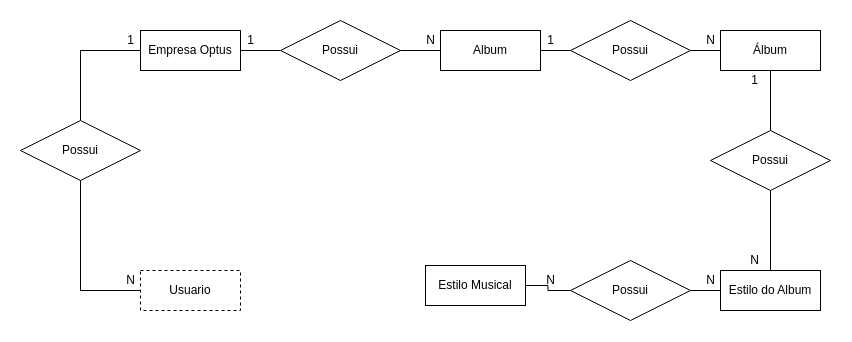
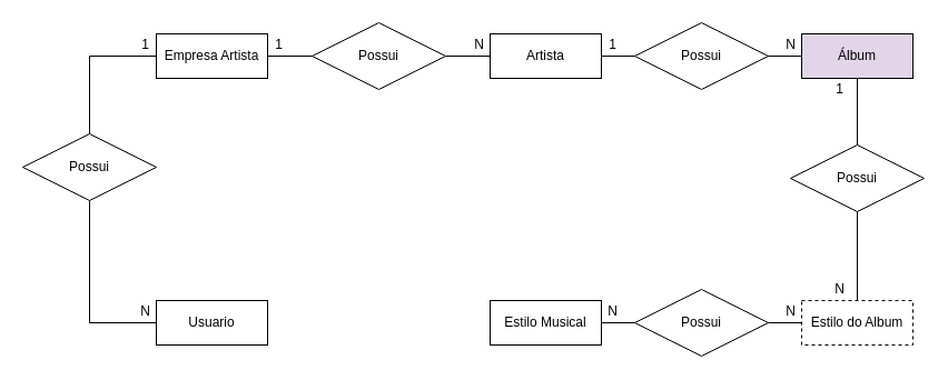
  <mxCell id="0" />
  <mxCell id="1" parent="0" />
  <mxCell id="2" style="edgeStyle=orthogonalEdgeStyle;rounded=0;orthogonalLoop=1;jettySize=auto;html=1;entryX=0.5;entryY=0;entryDx=0;entryDy=0;endArrow=none;endFill=0;exitX=0;exitY=0.5;exitDx=0;exitDy=0;" parent="1" source="3" target="22" edge="1"><mxGeometry relative="1" as="geometry" /></mxCell>
- <mxCell id="3" value="Empresa Optus" style="whiteSpace=wrap;html=1;align=center;" parent="1" vertex="1"><mxGeometry x="140" y="30" width="100" height="40" as="geometry" /></mxCell>
+ <mxCell id="3" value="Empresa Artista" style="whiteSpace=wrap;html=1;align=center;" parent="1" vertex="1"><mxGeometry x="140" y="30" width="100" height="40" as="geometry" /></mxCell>
  <mxCell id="4" value="" style="edgeStyle=orthogonalEdgeStyle;rounded=0;orthogonalLoop=1;jettySize=auto;html=1;endArrow=none;endFill=0;" parent="1" source="5" target="15" edge="1"><mxGeometry relative="1" as="geometry" /></mxCell>
- <mxCell id="5" value="Álbum" style="whiteSpace=wrap;html=1;align=center;" parent="1" vertex="1"><mxGeometry x="720" y="30" width="100" height="40" as="geometry" /></mxCell>
- <mxCell id="6" value="Estilo Musical" style="whiteSpace=wrap;html=1;align=center;" parent="1" vertex="1"><mxGeometry x="425" y="265" width="100" height="40" as="geometry" /></mxCell>
+ <mxCell id="5" value="Álbum" style="whiteSpace=wrap;html=1;align=center;fillColor=#e1d5e7;" parent="1" vertex="1"><mxGeometry x="720" y="30" width="100" height="40" as="geometry" /></mxCell>
+ <mxCell id="6" value="Estilo Musical" style="whiteSpace=wrap;html=1;align=center;" parent="1" vertex="1"><mxGeometry x="440" y="270" width="100" height="40" as="geometry" /></mxCell>
  <mxCell id="7" value="" style="edgeStyle=orthogonalEdgeStyle;rounded=0;orthogonalLoop=1;jettySize=auto;html=1;endArrow=none;endFill=0;" parent="1" source="9" target="25" edge="1"><mxGeometry relative="1" as="geometry" /></mxCell>
  <mxCell id="8" value="" style="edgeStyle=orthogonalEdgeStyle;rounded=0;orthogonalLoop=1;jettySize=auto;html=1;endArrow=none;endFill=0;" parent="1" source="9" target="6" edge="1"><mxGeometry relative="1" as="geometry" /></mxCell>
  <mxCell id="9" value="Possui" style="shape=rhombus;perimeter=rhombusPerimeter;whiteSpace=wrap;html=1;align=center;" parent="1" vertex="1"><mxGeometry x="570" y="260" width="120" height="60" as="geometry" /></mxCell>
  <mxCell id="10" value="" style="edgeStyle=orthogonalEdgeStyle;rounded=0;orthogonalLoop=1;jettySize=auto;html=1;endArrow=none;endFill=0;" parent="1" source="11" target="15" edge="1"><mxGeometry relative="1" as="geometry" /></mxCell>
- <mxCell id="11" value="Album" style="whiteSpace=wrap;html=1;align=center;" parent="1" vertex="1"><mxGeometry x="440" y="30" width="100" height="40" as="geometry" /></mxCell>
+ <mxCell id="11" value="Artista" style="whiteSpace=wrap;html=1;align=center;" parent="1" vertex="1"><mxGeometry x="440" y="30" width="100" height="40" as="geometry" /></mxCell>
  <mxCell id="12" value="" style="edgeStyle=orthogonalEdgeStyle;rounded=0;orthogonalLoop=1;jettySize=auto;html=1;endArrow=none;endFill=0;" parent="1" source="14" target="11" edge="1"><mxGeometry relative="1" as="geometry" /></mxCell>
  <mxCell id="13" value="" style="edgeStyle=orthogonalEdgeStyle;rounded=0;orthogonalLoop=1;jettySize=auto;html=1;endArrow=none;endFill=0;" parent="1" source="14" target="3" edge="1"><mxGeometry relative="1" as="geometry" /></mxCell>
  <mxCell id="14" value="Possui" style="shape=rhombus;perimeter=rhombusPerimeter;whiteSpace=wrap;html=1;align=center;" parent="1" vertex="1"><mxGeometry x="280" y="20" width="120" height="60" as="geometry" /></mxCell>
  <mxCell id="15" value="Possui" style="shape=rhombus;perimeter=rhombusPerimeter;whiteSpace=wrap;html=1;align=center;" parent="1" vertex="1"><mxGeometry x="570" y="20" width="120" height="60" as="geometry" /></mxCell>
  <mxCell id="16" value="1" style="text;html=1;align=center;verticalAlign=middle;resizable=0;points=[];autosize=1;strokeColor=none;" parent="1" vertex="1"><mxGeometry x="240" y="30" width="20" height="20" as="geometry" /></mxCell>
  <mxCell id="17" value="N" style="text;html=1;align=center;verticalAlign=middle;resizable=0;points=[];autosize=1;strokeColor=none;" parent="1" vertex="1"><mxGeometry x="420" y="30" width="20" height="20" as="geometry" /></mxCell>
  <mxCell id="18" value="1" style="text;html=1;align=center;verticalAlign=middle;resizable=0;points=[];autosize=1;strokeColor=none;" parent="1" vertex="1"><mxGeometry x="540" y="30" width="20" height="20" as="geometry" /></mxCell>
  <mxCell id="19" value="N" style="text;html=1;align=center;verticalAlign=middle;resizable=0;points=[];autosize=1;strokeColor=none;" parent="1" vertex="1"><mxGeometry x="700" y="30" width="20" height="20" as="geometry" /></mxCell>
- <mxCell id="20" value="Usuario" style="whiteSpace=wrap;html=1;align=center;dashed=1;" parent="1" vertex="1"><mxGeometry x="140" y="270" width="100" height="40" as="geometry" /></mxCell>
+ <mxCell id="20" value="Usuario" style="whiteSpace=wrap;html=1;align=center;" parent="1" vertex="1"><mxGeometry x="140" y="270" width="100" height="40" as="geometry" /></mxCell>
  <mxCell id="21" style="edgeStyle=orthogonalEdgeStyle;rounded=0;orthogonalLoop=1;jettySize=auto;html=1;entryX=0;entryY=0.5;entryDx=0;entryDy=0;endArrow=none;endFill=0;" parent="1" source="22" target="20" edge="1"><mxGeometry relative="1" as="geometry" /></mxCell>
  <mxCell id="22" value="Possui" style="shape=rhombus;perimeter=rhombusPerimeter;whiteSpace=wrap;html=1;align=center;" parent="1" vertex="1"><mxGeometry x="20" y="120" width="120" height="60" as="geometry" /></mxCell>
  <mxCell id="23" value="1" style="text;html=1;align=center;verticalAlign=middle;resizable=0;points=[];autosize=1;strokeColor=none;" parent="1" vertex="1"><mxGeometry x="120" y="30" width="20" height="20" as="geometry" /></mxCell>
  <mxCell id="24" value="N" style="text;html=1;align=center;verticalAlign=middle;resizable=0;points=[];autosize=1;strokeColor=none;" parent="1" vertex="1"><mxGeometry x="120" y="270" width="20" height="20" as="geometry" /></mxCell>
- <mxCell id="25" value="Estilo do Album" style="whiteSpace=wrap;html=1;align=center;" parent="1" vertex="1"><mxGeometry x="720" y="270" width="100" height="40" as="geometry" /></mxCell>
+ <mxCell id="25" value="Estilo do Album" style="whiteSpace=wrap;html=1;align=center;dashed=1;" parent="1" vertex="1"><mxGeometry x="720" y="270" width="100" height="40" as="geometry" /></mxCell>
  <mxCell id="26" value="" style="edgeStyle=orthogonalEdgeStyle;rounded=0;orthogonalLoop=1;jettySize=auto;html=1;endArrow=none;endFill=0;" parent="1" source="28" target="25" edge="1"><mxGeometry relative="1" as="geometry" /></mxCell>
  <mxCell id="27" value="" style="edgeStyle=orthogonalEdgeStyle;rounded=0;orthogonalLoop=1;jettySize=auto;html=1;endArrow=none;endFill=0;" parent="1" source="28" target="5" edge="1"><mxGeometry relative="1" as="geometry" /></mxCell>
  <mxCell id="28" value="Possui" style="shape=rhombus;perimeter=rhombusPerimeter;whiteSpace=wrap;html=1;align=center;" parent="1" vertex="1"><mxGeometry x="710" y="130" width="120" height="60" as="geometry" /></mxCell>
  <mxCell id="29" value="1" style="text;html=1;align=center;verticalAlign=middle;resizable=0;points=[];autosize=1;strokeColor=none;" parent="1" vertex="1"><mxGeometry x="744" y="70" width="20" height="20" as="geometry" /></mxCell>
  <mxCell id="30" value="N" style="text;html=1;align=center;verticalAlign=middle;resizable=0;points=[];autosize=1;strokeColor=none;" parent="1" vertex="1"><mxGeometry x="744" y="250" width="20" height="20" as="geometry" /></mxCell>
  <mxCell id="31" value="N" style="text;html=1;align=center;verticalAlign=middle;resizable=0;points=[];autosize=1;strokeColor=none;" parent="1" vertex="1"><mxGeometry x="540" y="270" width="20" height="20" as="geometry" /></mxCell>
  <mxCell id="32" value="N" style="text;html=1;align=center;verticalAlign=middle;resizable=0;points=[];autosize=1;strokeColor=none;" parent="1" vertex="1"><mxGeometry x="700" y="270" width="20" height="20" as="geometry" /></mxCell>
